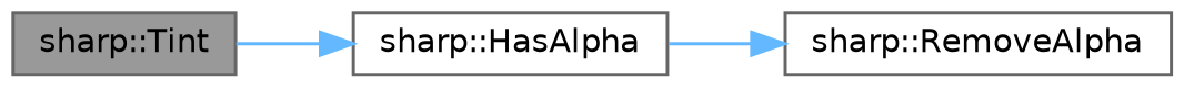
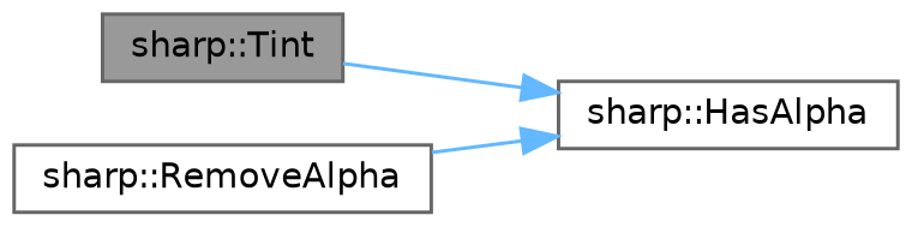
  digraph {
    rankdir=LR
    node [color=grey40 fillcolor=white fontname=Helvetica fontsize=10 shape=box style=filled]
    edge [color=steelblue1 fontname=Helvetica fontsize=10 labelfontname=Helvetica labelfontsize=10 style=solid]
    n1 [color=gray40 fillcolor=grey60 fontcolor=black height=0.2 label="sharp::Tint" width=0.4]
    n2 [height=0.2 label="sharp::HasAlpha" width=0.4]
    n3 [height=0.2 label="sharp::RemoveAlpha" width=0.4]
    n1 -> n2
-   n2 -> n3
+   n3 -> n2
  }
